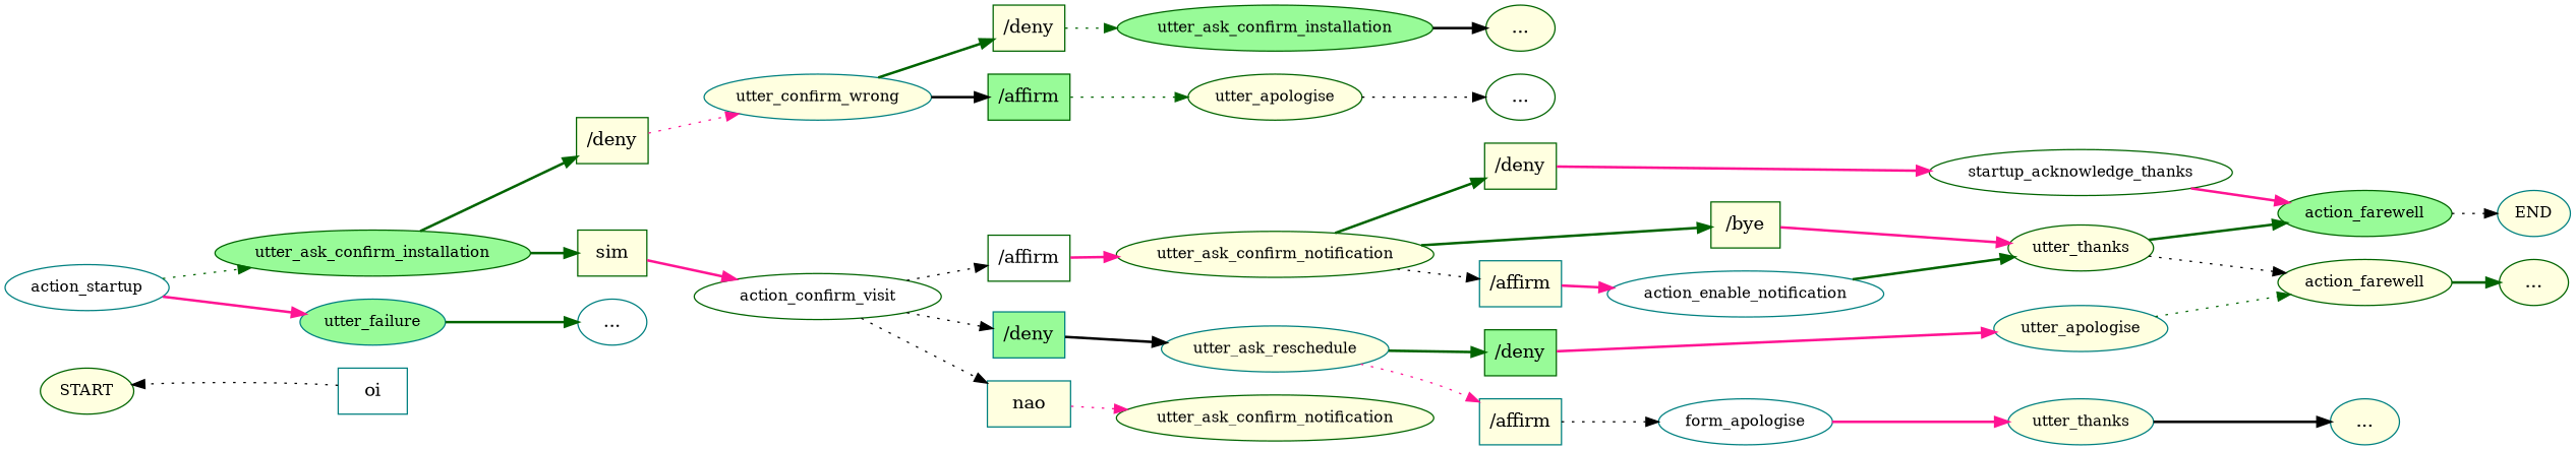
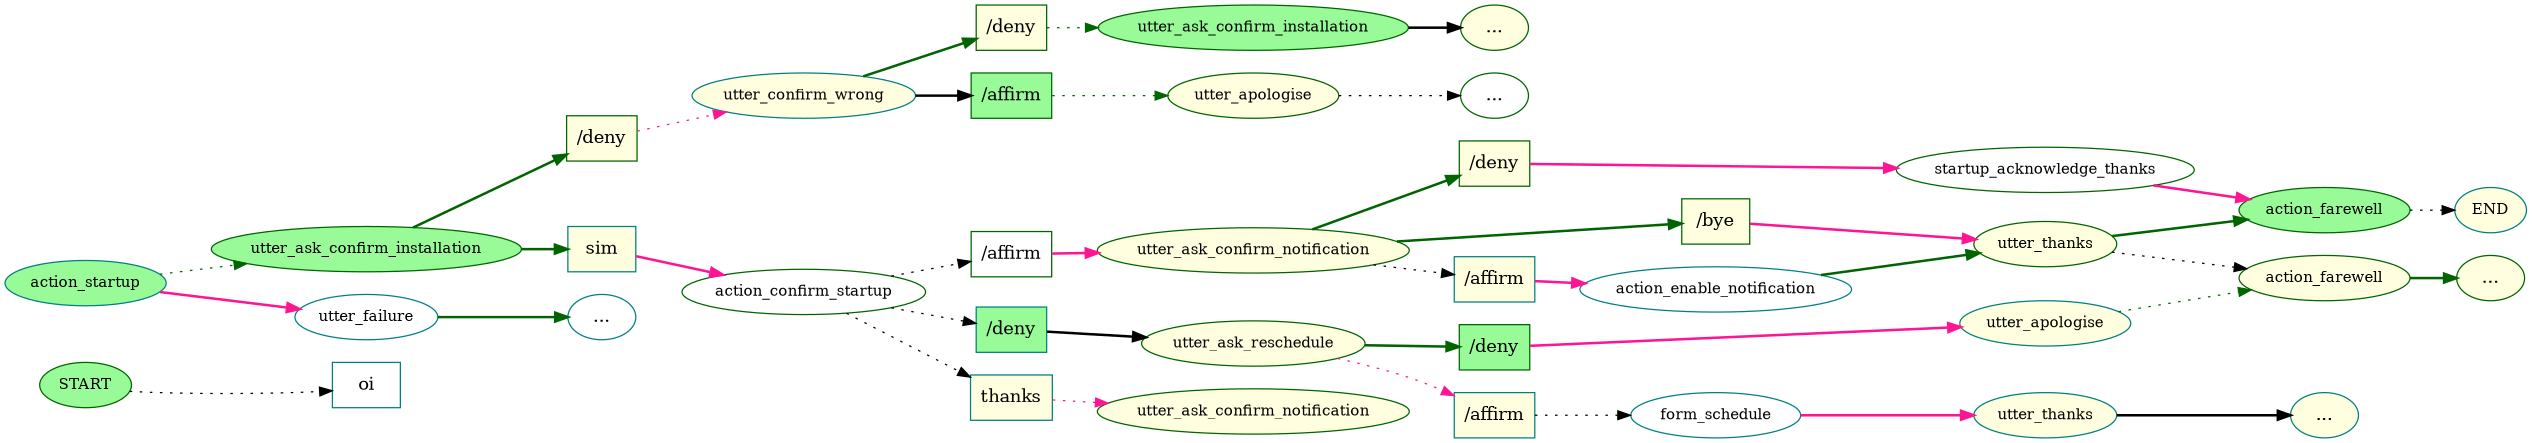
  digraph {
    rankdir=LR
    node [color=darkgreen fillcolor=lightyellow fontsize=12 style=filled]
    edge [color=darkgreen style=bold]
-   n1 [label=START]
+   n1 [fillcolor=palegreen label=START]
    n2 [color=teal fillcolor=white label=oi shape=rect fontsize=""]
    n3 [color=teal label=END]
-   n4 [color=teal fillcolor=white label=action_startup]
+   n4 [color=teal fillcolor=palegreen label=action_startup]
    n5 [fillcolor=palegreen label=utter_ask_confirm_installation]
-   n6 [color=teal fillcolor=palegreen label=utter_failure]
-   n7 [label=sim shape=rect fontsize=""]
+   n6 [color=teal fillcolor=white label=utter_failure]
+   n7 [color=teal label=sim shape=rect fontsize=""]
    n8 [label="\/deny" shape=rect fontsize=""]
    n9 [color=teal fillcolor=white label="..." fontsize=""]
-   n10 [fillcolor=white label=action_confirm_visit]
+   n10 [fillcolor=white label=action_confirm_startup]
    n11 [color=teal label=utter_confirm_wrong]
    n12 [fillcolor=white label="\/affirm" shape=rect fontsize=""]
    n13 [color=teal fillcolor=palegreen label="\/deny" shape=rect fontsize=""]
-   n14 [color=teal label=nao shape=rect fontsize=""]
+   n14 [color=teal label=thanks shape=rect fontsize=""]
    n15 [label=utter_ask_confirm_notification]
-   n16 [color=teal label=utter_ask_reschedule]
+   n16 [label=utter_ask_reschedule]
    n17 [label=utter_ask_confirm_notification]
    n18 [color=teal label="\/affirm" shape=rect fontsize=""]
    n19 [label="\/deny" shape=rect fontsize=""]
    n20 [label="\/bye" shape=rect fontsize=""]
    n21 [color=teal fillcolor=white label=action_enable_notification]
    n22 [fillcolor=white label=startup_acknowledge_thanks]
    n23 [label=utter_thanks]
    n24 [label=action_farewell]
    n25 [fillcolor=palegreen label=action_farewell]
    n26 [label="..." fontsize=""]
    n27 [color=teal label="\/affirm" shape=rect fontsize=""]
    n28 [fillcolor=palegreen label="\/deny" shape=rect fontsize=""]
-   n29 [color=teal fillcolor=white label=form_apologise]
+   n29 [color=teal fillcolor=white label=form_schedule]
    n30 [color=teal label=utter_apologise]
    n31 [color=teal label=utter_thanks]
    n32 [color=teal label="..." fontsize=""]
    n33 [fillcolor=palegreen label="\/affirm" shape=rect fontsize=""]
    n34 [label="\/deny" shape=rect fontsize=""]
    n35 [label=utter_apologise]
    n36 [fillcolor=palegreen label=utter_ask_confirm_installation]
    n37 [fillcolor=white label="..." fontsize=""]
    n38 [label="..." fontsize=""]
-   n2 -> n1 [color=black style=dotted]
+   n1 -> n2 [color=black style=dotted]
    n4 -> n5 [style=dotted]
    n4 -> n6 [color=deeppink]
    n5 -> n7
    n5 -> n8
    n6 -> n9
    n7 -> n10 [color=deeppink]
    n8 -> n11 [color=deeppink style=dotted]
    n10 -> n12 [color=black style=dotted]
    n10 -> n13 [color=black style=dotted]
    n10 -> n14 [color=black style=dotted]
    n11 -> n33 [color=black]
    n11 -> n34
    n12 -> n15 [color=deeppink]
    n13 -> n16 [color=black]
    n14 -> n17 [color=deeppink style=dotted]
    n15 -> n18 [color=black style=dotted]
    n15 -> n19
    n15 -> n20
    n16 -> n27 [color=deeppink style=dotted]
    n16 -> n28
    n18 -> n21 [color=deeppink]
    n19 -> n22 [color=deeppink]
    n20 -> n23 [color=deeppink]
    n21 -> n23
    n22 -> n25 [color=deeppink]
    n23 -> n24 [color=black style=dotted]
    n23 -> n25
    n24 -> n26
    n25 -> n3 [color=black style=dotted]
    n27 -> n29 [color=black style=dotted]
    n28 -> n30 [color=deeppink]
    n29 -> n31 [color=deeppink]
    n30 -> n24 [style=dotted]
    n31 -> n32 [color=black]
    n33 -> n35 [style=dotted]
    n34 -> n36 [style=dotted]
    n35 -> n37 [color=black style=dotted]
    n36 -> n38 [color=black]
  }
